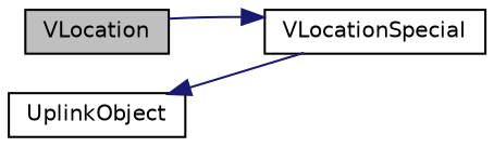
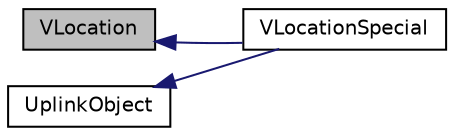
  digraph {
    rankdir=LR
    node [color=black fillcolor=white fontname=Helvetica fontsize=10 shape=record style=filled]
    edge [color=midnightblue dir=back fontname=Helvetica fontsize=10 labelfontname=Helvetica labelfontsize=10 style=solid]
    n1 [fillcolor=grey75 fontcolor=black height=0.2 label=VLocation width=0.4]
    n2 [height=0.2 label=VLocationSpecial width=0.4]
    n3 [height=0.2 label=UplinkObject width=0.4]
-   n2 -> n1
+   n1 -> n2
    n3 -> n2
  }
